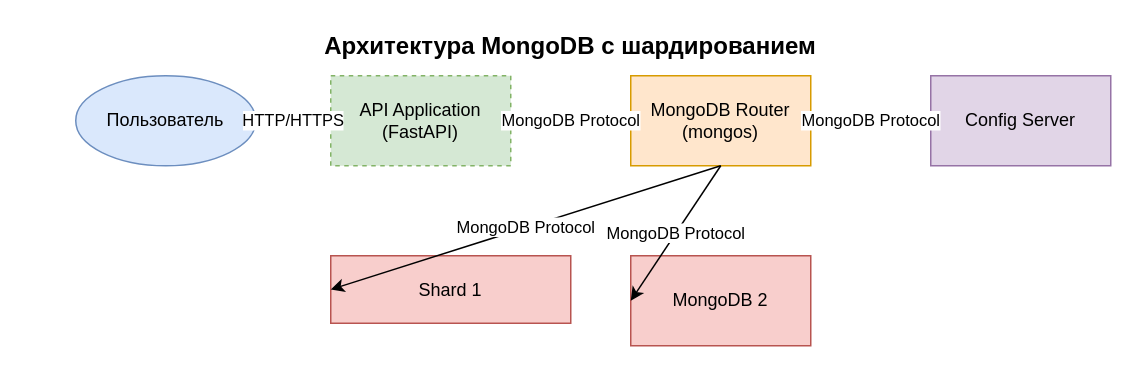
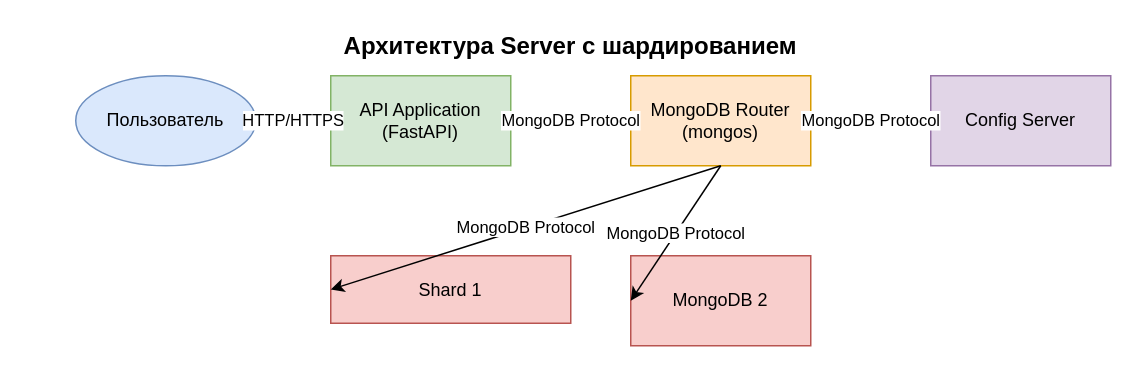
  <mxCell id="0" />
  <mxCell id="1" parent="0" />
  <mxCell id="2" value="Пользователь" style="ellipse;whiteSpace=wrap;html=1;fillColor=#dae8fc;strokeColor=#6c8ebf;" vertex="1" parent="1"><mxGeometry x="50" y="50" width="120" height="60" as="geometry" /></mxCell>
- <mxCell id="3" value="API Application&#10;(FastAPI)" style="rounded=0;whiteSpace=wrap;html=1;fillColor=#d5e8d4;strokeColor=#82b366;dashed=1;" vertex="1" parent="1"><mxGeometry x="220" y="50" width="120" height="60" as="geometry" /></mxCell>
+ <mxCell id="3" value="API Application&#10;(FastAPI)" style="rounded=0;whiteSpace=wrap;html=1;fillColor=#d5e8d4;strokeColor=#82b366;" vertex="1" parent="1"><mxGeometry x="220" y="50" width="120" height="60" as="geometry" /></mxCell>
  <mxCell id="4" value="MongoDB Router&#10;(mongos)" style="rounded=0;whiteSpace=wrap;html=1;fillColor=#ffe6cc;strokeColor=#d79b00;" vertex="1" parent="1"><mxGeometry x="420" y="50" width="120" height="60" as="geometry" /></mxCell>
  <mxCell id="5" value="Config Server" style="rounded=0;whiteSpace=wrap;html=1;fillColor=#e1d5e7;strokeColor=#9673a6;" vertex="1" parent="1"><mxGeometry x="620" y="50" width="120" height="60" as="geometry" /></mxCell>
  <mxCell id="6" value="Shard 1" style="rounded=0;whiteSpace=wrap;html=1;fillColor=#f8cecc;strokeColor=#b85450;" vertex="1" parent="1"><mxGeometry x="220" y="170" width="160" height="45" as="geometry" /></mxCell>
  <mxCell id="7" value="MongoDB 2" style="rounded=0;whiteSpace=wrap;html=1;fillColor=#f8cecc;strokeColor=#b85450;" vertex="1" parent="1"><mxGeometry x="420" y="170" width="120" height="60" as="geometry" /></mxCell>
  <mxCell id="8" value="HTTP/HTTPS" style="endArrow=classic;html=1;rounded=0;exitX=1;exitY=0.5;entryX=0;entryY=0.5;" edge="1" parent="1" source="2" target="3"><mxGeometry relative="1" as="geometry" /></mxCell>
  <mxCell id="9" value="MongoDB Protocol" style="endArrow=classic;html=1;rounded=0;exitX=1;exitY=0.5;entryX=0;entryY=0.5;" edge="1" parent="1" source="3" target="4"><mxGeometry relative="1" as="geometry" /></mxCell>
  <mxCell id="10" value="MongoDB Protocol" style="endArrow=classic;html=1;rounded=0;exitX=1;exitY=0.5;entryX=0;entryY=0.5;" edge="1" parent="1" source="4" target="5"><mxGeometry relative="1" as="geometry" /></mxCell>
  <mxCell id="11" value="MongoDB Protocol" style="endArrow=classic;html=1;rounded=0;exitX=0.5;exitY=1;entryX=0;entryY=0.5;" edge="1" parent="1" source="4" target="6"><mxGeometry relative="1" as="geometry" /></mxCell>
  <mxCell id="12" value="MongoDB Protocol" style="endArrow=classic;html=1;rounded=0;exitX=0.5;exitY=1;entryX=0;entryY=0.5;" edge="1" parent="1" source="4" target="7"><mxGeometry relative="1" as="geometry" /></mxCell>
- <mxCell id="13" value="Архитектура MongoDB с шардированием" style="text;html=1;strokeColor=none;fillColor=none;align=center;verticalAlign=middle;whiteSpace=wrap;rounded=0;fontSize=16;fontStyle=1" vertex="1" parent="1"><mxGeometry x="20" y="20" width="720" height="20" as="geometry" /></mxCell>
+ <mxCell id="13" value="Архитектура Server с шардированием" style="text;html=1;strokeColor=none;fillColor=none;align=center;verticalAlign=middle;whiteSpace=wrap;rounded=0;fontSize=16;fontStyle=1" vertex="1" parent="1"><mxGeometry x="20" y="20" width="720" height="20" as="geometry" /></mxCell>
